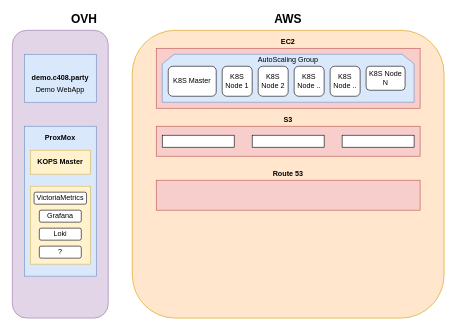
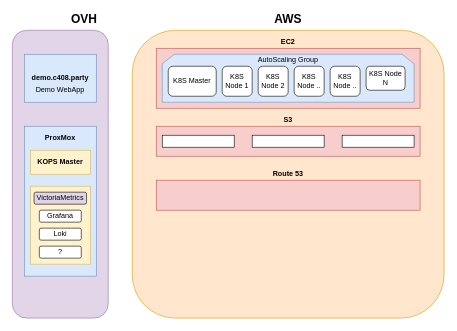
  <mxCell id="0" />
  <mxCell id="1" parent="0" />
  <mxCell id="2" value="" style="rounded=1;whiteSpace=wrap;html=1;fillColor=#ffe6cc;strokeColor=#d79b00;" vertex="1" parent="1"><mxGeometry x="220" y="50" width="520" height="480" as="geometry" /></mxCell>
  <mxCell id="3" value="" style="rounded=1;whiteSpace=wrap;html=1;fillColor=#e1d5e7;strokeColor=#9673a6;" vertex="1" parent="1"><mxGeometry x="20" y="50" width="160" height="480" as="geometry" /></mxCell>
  <mxCell id="4" value="&lt;b&gt;&lt;font style=&quot;font-size: 20px&quot;&gt;OVH&lt;/font&gt;&lt;/b&gt;" style="text;html=1;strokeColor=none;fillColor=none;align=center;verticalAlign=middle;whiteSpace=wrap;rounded=0;" vertex="1" parent="1"><mxGeometry x="120" y="20" width="40" height="20" as="geometry" /></mxCell>
  <mxCell id="5" value="&lt;b&gt;&lt;font style=&quot;font-size: 20px&quot;&gt;AWS&lt;/font&gt;&lt;/b&gt;" style="text;html=1;strokeColor=none;fillColor=none;align=center;verticalAlign=middle;whiteSpace=wrap;rounded=0;" vertex="1" parent="1"><mxGeometry x="460" y="20" width="40" height="20" as="geometry" /></mxCell>
  <mxCell id="6" value="&lt;b&gt;demo.c408.party&lt;/b&gt;" style="rounded=0;whiteSpace=wrap;html=1;fillColor=#dae8fc;strokeColor=#6c8ebf;" vertex="1" parent="1"><mxGeometry x="40" y="90" width="120" height="80" as="geometry" /></mxCell>
  <mxCell id="7" value="" style="rounded=0;whiteSpace=wrap;html=1;fillColor=#dae8fc;strokeColor=#6c8ebf;" vertex="1" parent="1"><mxGeometry x="40" y="210" width="120" height="250" as="geometry" /></mxCell>
  <mxCell id="8" value="&lt;b&gt;KOPS Master&lt;/b&gt;" style="rounded=0;whiteSpace=wrap;html=1;fillColor=#fff2cc;strokeColor=#d6b656;" vertex="1" parent="1"><mxGeometry x="50" y="250" width="100" height="40" as="geometry" /></mxCell>
  <mxCell id="9" value="" style="rounded=0;whiteSpace=wrap;html=1;fillColor=#fff2cc;strokeColor=#d6b656;" vertex="1" parent="1"><mxGeometry x="50" y="310" width="100" height="130" as="geometry" /></mxCell>
  <mxCell id="10" value="&lt;b&gt;ProxMox&lt;/b&gt;" style="text;html=1;strokeColor=none;fillColor=none;align=center;verticalAlign=middle;whiteSpace=wrap;rounded=0;" vertex="1" parent="1"><mxGeometry x="70" y="220" width="60" height="20" as="geometry" /></mxCell>
- <mxCell id="11" value="VictoriaMetrics" style="rounded=1;whiteSpace=wrap;html=1;" vertex="1" parent="1"><mxGeometry x="56.25" y="320" width="87.5" height="20" as="geometry" /></mxCell>
+ <mxCell id="11" value="VictoriaMetrics" style="rounded=1;whiteSpace=wrap;html=1;fillColor=#e1d5e7;" vertex="1" parent="1"><mxGeometry x="56.25" y="320" width="87.5" height="20" as="geometry" /></mxCell>
  <mxCell id="12" value="Grafana" style="rounded=1;whiteSpace=wrap;html=1;" vertex="1" parent="1"><mxGeometry x="65" y="350" width="70" height="20" as="geometry" /></mxCell>
  <mxCell id="13" value="Loki" style="rounded=1;whiteSpace=wrap;html=1;" vertex="1" parent="1"><mxGeometry x="65" y="380" width="70" height="20" as="geometry" /></mxCell>
  <mxCell id="14" value="?" style="rounded=1;whiteSpace=wrap;html=1;" vertex="1" parent="1"><mxGeometry x="65" y="410" width="70" height="20" as="geometry" /></mxCell>
  <mxCell id="15" value="" style="rounded=0;whiteSpace=wrap;html=1;fillColor=#f8cecc;strokeColor=#b85450;" vertex="1" parent="1"><mxGeometry x="260" y="80" width="440" height="100" as="geometry" /></mxCell>
  <mxCell id="16" value="&lt;b&gt;EC2&lt;/b&gt;" style="text;html=1;strokeColor=none;fillColor=none;align=center;verticalAlign=middle;whiteSpace=wrap;rounded=0;" vertex="1" parent="1"><mxGeometry x="460" y="60" width="40" height="20" as="geometry" /></mxCell>
  <mxCell id="17" value="Demo WebApp" style="text;html=1;strokeColor=none;fillColor=none;align=center;verticalAlign=middle;whiteSpace=wrap;rounded=0;" vertex="1" parent="1"><mxGeometry x="55" y="140" width="90" height="20" as="geometry" /></mxCell>
  <mxCell id="18" value="" style="shape=loopLimit;whiteSpace=wrap;html=1;fillColor=#dae8fc;strokeColor=#6c8ebf;" vertex="1" parent="1"><mxGeometry x="270" y="90" width="420" height="80" as="geometry" /></mxCell>
  <mxCell id="19" value="AutoScaling Group" style="text;html=1;strokeColor=none;fillColor=none;align=center;verticalAlign=middle;whiteSpace=wrap;rounded=0;" vertex="1" parent="1"><mxGeometry x="420" y="90" width="120" height="20" as="geometry" /></mxCell>
  <mxCell id="20" value="K8S Master" style="rounded=1;whiteSpace=wrap;html=1;" vertex="1" parent="1"><mxGeometry x="280" y="110" width="80" height="50" as="geometry" /></mxCell>
  <mxCell id="21" value="K8S Node 1" style="rounded=1;whiteSpace=wrap;html=1;" vertex="1" parent="1"><mxGeometry x="370" y="110" width="50" height="50" as="geometry" /></mxCell>
  <mxCell id="22" value="K8S Node 2" style="rounded=1;whiteSpace=wrap;html=1;" vertex="1" parent="1"><mxGeometry x="430" y="110" width="50" height="50" as="geometry" /></mxCell>
  <mxCell id="23" value="K8S Node .." style="rounded=1;whiteSpace=wrap;html=1;" vertex="1" parent="1"><mxGeometry x="490" y="110" width="50" height="50" as="geometry" /></mxCell>
  <mxCell id="24" value="K8S Node .." style="rounded=1;whiteSpace=wrap;html=1;" vertex="1" parent="1"><mxGeometry x="550" y="110" width="50" height="50" as="geometry" /></mxCell>
  <mxCell id="25" value="K8S Node N" style="rounded=1;whiteSpace=wrap;html=1;" vertex="1" parent="1"><mxGeometry x="610" y="110" width="65" height="40" as="geometry" /></mxCell>
  <mxCell id="26" value="" style="rounded=0;whiteSpace=wrap;html=1;fillColor=#f8cecc;strokeColor=#b85450;" vertex="1" parent="1"><mxGeometry x="260" y="210" width="440" height="50" as="geometry" /></mxCell>
  <mxCell id="27" value="&lt;b&gt;S3&lt;/b&gt;" style="text;html=1;strokeColor=none;fillColor=none;align=center;verticalAlign=middle;whiteSpace=wrap;rounded=0;" vertex="1" parent="1"><mxGeometry x="460" y="190" width="40" height="20" as="geometry" /></mxCell>
  <mxCell id="28" value="" style="rounded=0;whiteSpace=wrap;html=1;" vertex="1" parent="1"><mxGeometry x="270" y="225" width="120" height="20" as="geometry" /></mxCell>
  <mxCell id="29" value="" style="rounded=0;whiteSpace=wrap;html=1;" vertex="1" parent="1"><mxGeometry x="420" y="225" width="120" height="20" as="geometry" /></mxCell>
  <mxCell id="30" value="" style="rounded=0;whiteSpace=wrap;html=1;" vertex="1" parent="1"><mxGeometry x="570" y="225" width="120" height="20" as="geometry" /></mxCell>
  <mxCell id="31" value="" style="rounded=0;whiteSpace=wrap;html=1;fillColor=#f8cecc;strokeColor=#b85450;" vertex="1" parent="1"><mxGeometry x="260" y="300" width="440" height="50" as="geometry" /></mxCell>
  <mxCell id="32" value="&lt;b&gt;Route 53&lt;/b&gt;" style="text;html=1;strokeColor=none;fillColor=none;align=center;verticalAlign=middle;whiteSpace=wrap;rounded=0;" vertex="1" parent="1"><mxGeometry x="450" y="280" width="60" height="20" as="geometry" /></mxCell>
